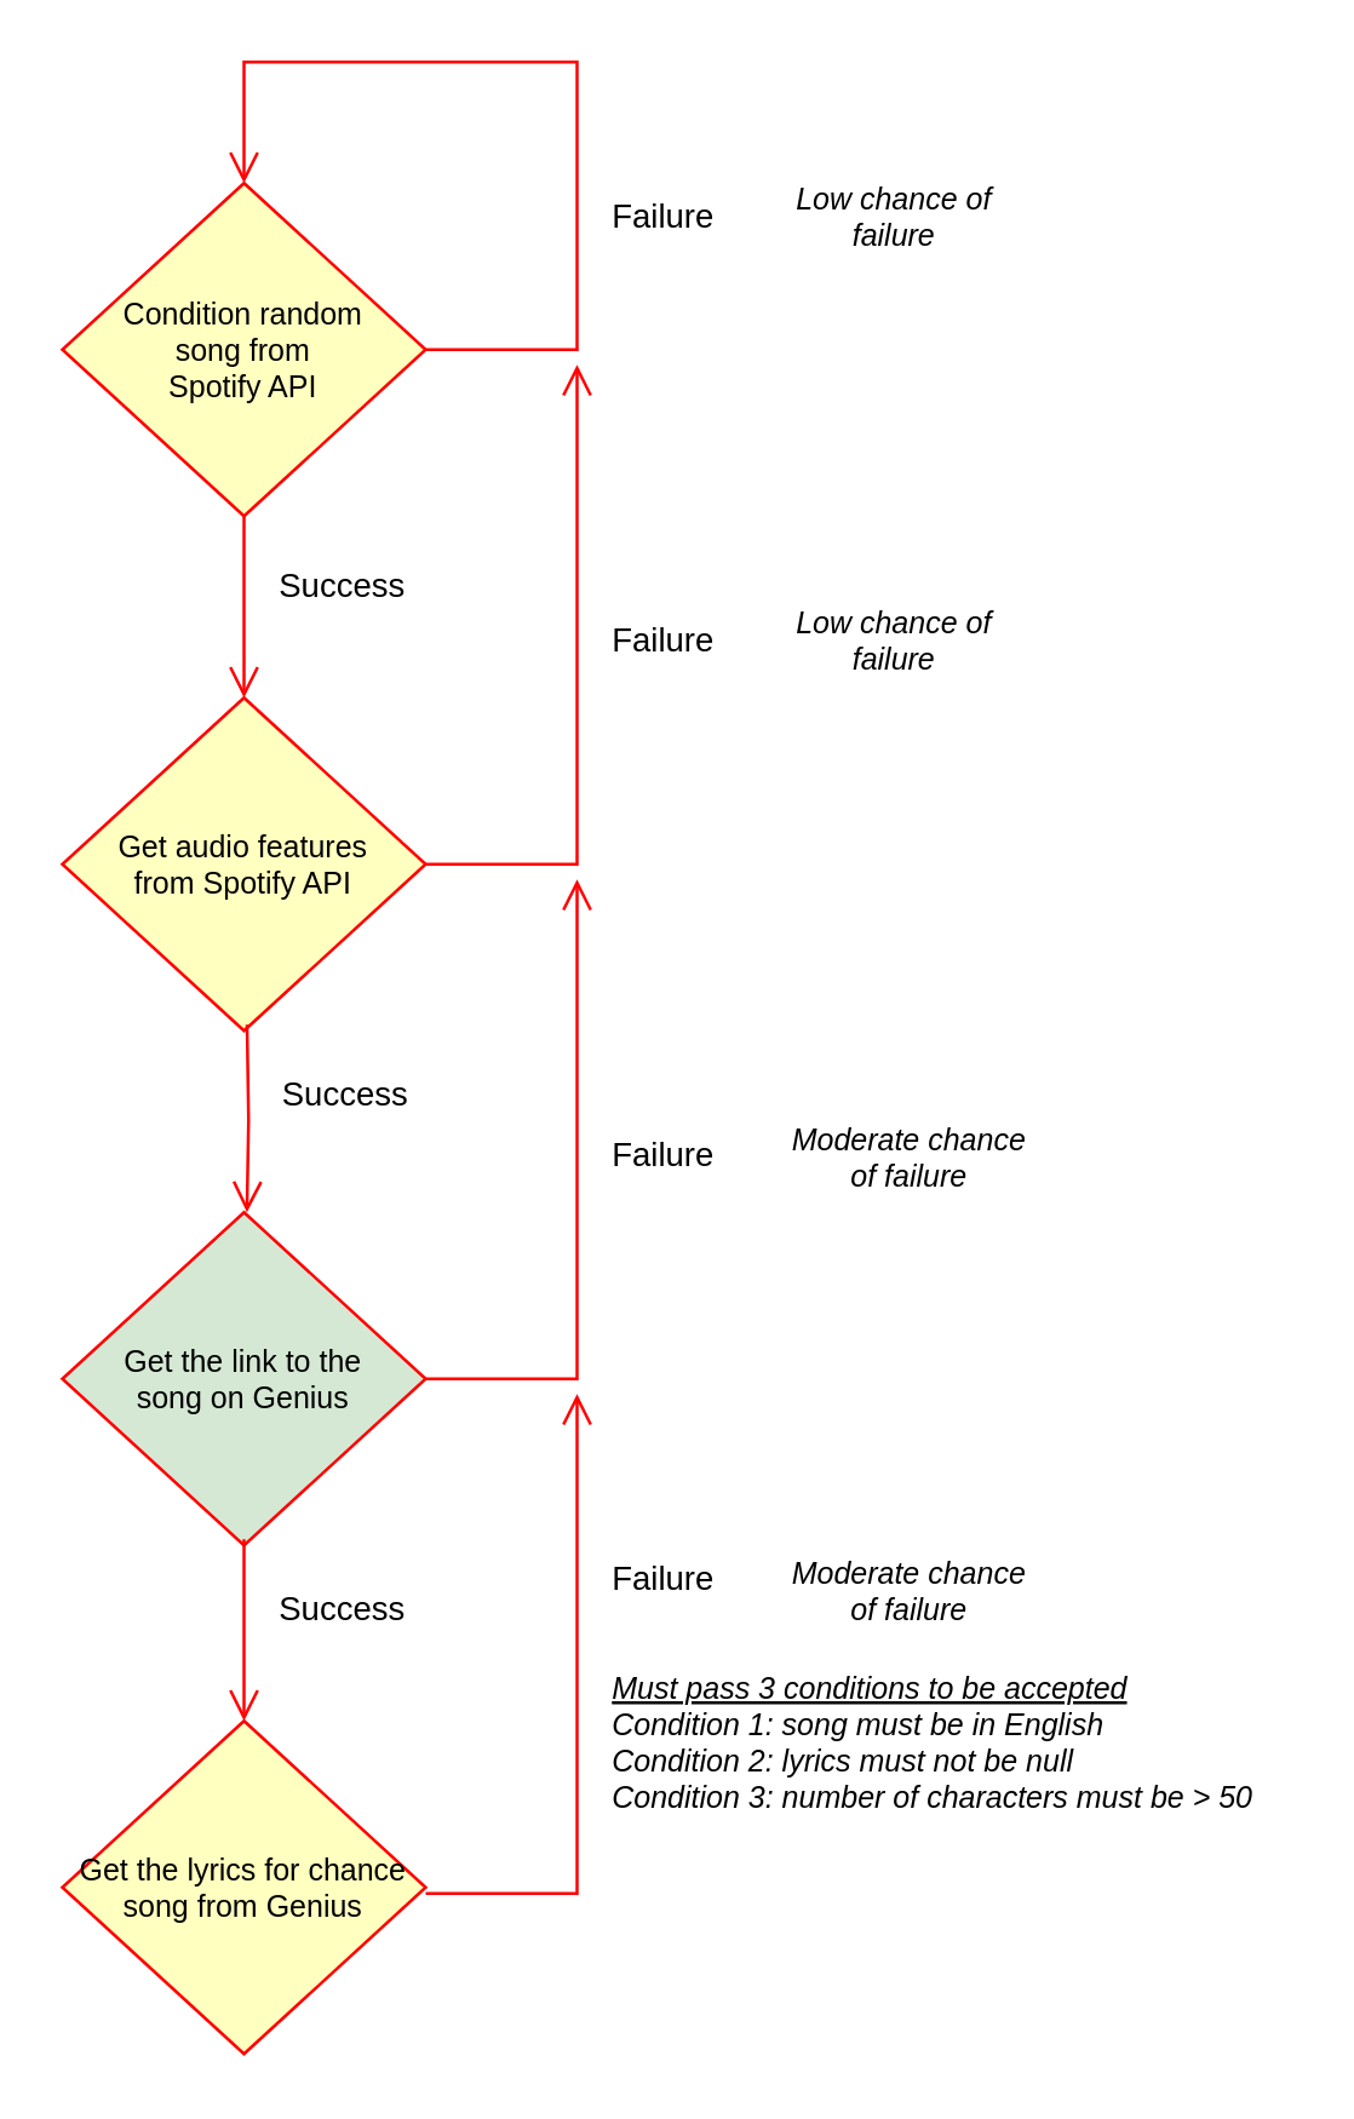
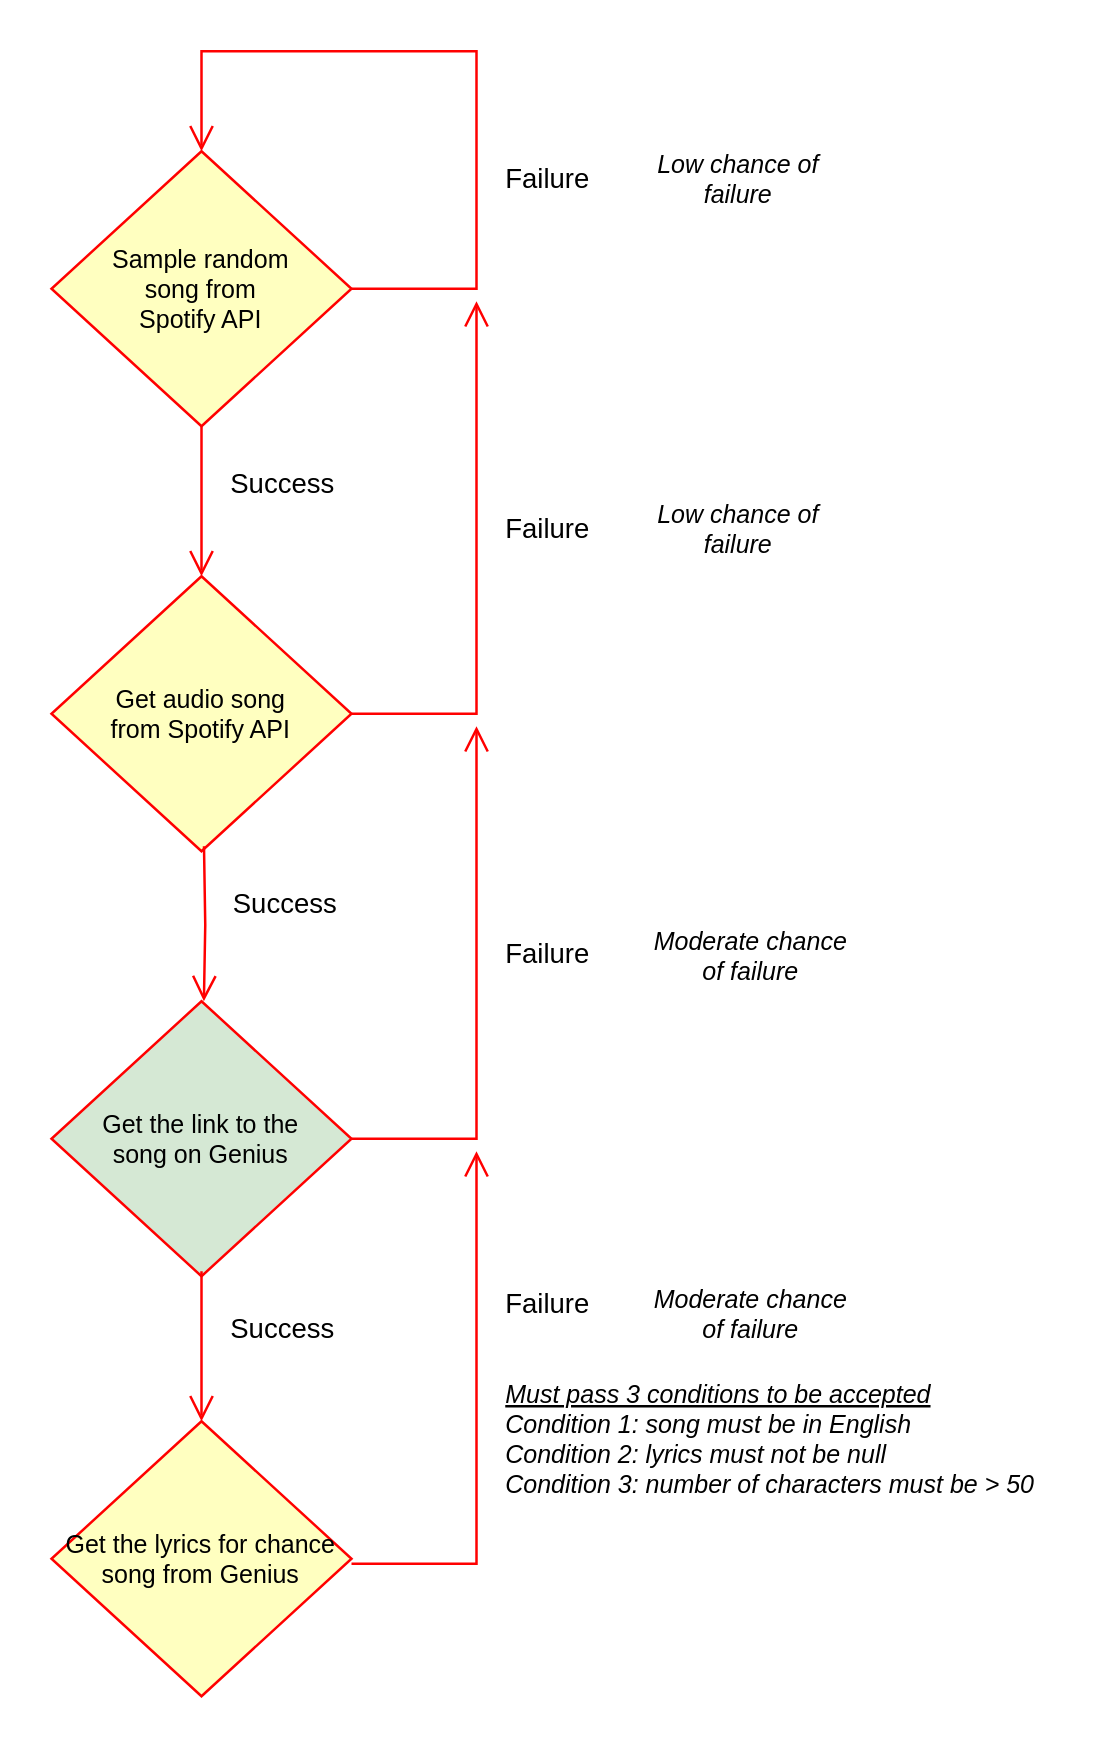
  <mxCell id="0" />
  <mxCell id="1" parent="0" />
- <mxCell id="2" value="Condition random&lt;br&gt;song from&lt;br&gt;Spotify API" style="rhombus;whiteSpace=wrap;html=1;fillColor=#ffffc0;strokeColor=#ff0000;fontSize=10;" vertex="1" parent="1"><mxGeometry x="20" y="60" width="120" height="110" as="geometry" /></mxCell>
+ <mxCell id="2" value="Sample random&lt;br&gt;song from&lt;br&gt;Spotify API" style="rhombus;whiteSpace=wrap;html=1;fillColor=#ffffc0;strokeColor=#ff0000;fontSize=10;" vertex="1" parent="1"><mxGeometry x="20" y="60" width="120" height="110" as="geometry" /></mxCell>
  <mxCell id="3" value="Failure" style="edgeStyle=orthogonalEdgeStyle;html=1;align=left;verticalAlign=bottom;endArrow=open;endSize=8;strokeColor=#ff0000;rounded=0;exitX=1;exitY=0.5;exitDx=0;exitDy=0;" edge="1" source="2" parent="1"><mxGeometry x="-0.424" y="-10" relative="1" as="geometry"><mxPoint x="80" y="60" as="targetPoint" /><mxPoint x="170" y="80" as="sourcePoint" /><Array as="points"><mxPoint x="190" y="115" /><mxPoint x="190" y="20" /><mxPoint x="80" y="20" /></Array><mxPoint as="offset" /></mxGeometry></mxCell>
  <mxCell id="4" value="Success" style="edgeStyle=orthogonalEdgeStyle;html=1;align=left;verticalAlign=top;endArrow=open;endSize=8;strokeColor=#ff0000;rounded=0;" edge="1" source="2" parent="1"><mxGeometry x="-0.667" y="10" relative="1" as="geometry"><mxPoint x="80" y="230" as="targetPoint" /><mxPoint as="offset" /></mxGeometry></mxCell>
- <mxCell id="5" value="Get audio features&lt;br&gt;from Spotify API" style="rhombus;whiteSpace=wrap;html=1;fillColor=#ffffc0;strokeColor=#ff0000;fontSize=10;" vertex="1" parent="1"><mxGeometry x="20" y="230" width="120" height="110" as="geometry" /></mxCell>
+ <mxCell id="5" value="Get audio song&lt;br&gt;from Spotify API" style="rhombus;whiteSpace=wrap;html=1;fillColor=#ffffc0;strokeColor=#ff0000;fontSize=10;" vertex="1" parent="1"><mxGeometry x="20" y="230" width="120" height="110" as="geometry" /></mxCell>
  <mxCell id="6" value="Success" style="edgeStyle=orthogonalEdgeStyle;html=1;align=left;verticalAlign=top;endArrow=open;endSize=8;strokeColor=#ff0000;rounded=0;entryX=0.508;entryY=0;entryDx=0;entryDy=0;entryPerimeter=0;" edge="1" parent="1" target="8"><mxGeometry x="-0.667" y="10" relative="1" as="geometry"><mxPoint x="81" y="398" as="targetPoint" /><mxPoint x="81" y="338" as="sourcePoint" /><mxPoint as="offset" /></mxGeometry></mxCell>
  <mxCell id="7" value="Failure" style="edgeStyle=orthogonalEdgeStyle;html=1;align=left;verticalAlign=bottom;endArrow=open;endSize=8;strokeColor=#ff0000;rounded=0;exitX=1;exitY=0.5;exitDx=0;exitDy=0;" edge="1" parent="1"><mxGeometry x="0.07" y="-10" relative="1" as="geometry"><mxPoint x="190" y="120" as="targetPoint" /><mxPoint x="140" y="285" as="sourcePoint" /><Array as="points"><mxPoint x="190" y="285" /></Array><mxPoint as="offset" /></mxGeometry></mxCell>
  <mxCell id="8" value="Get the link to the&lt;br&gt;song on Genius" style="rhombus;whiteSpace=wrap;html=1;fillColor=#d5e8d4;strokeColor=#ff0000;fontSize=10;" vertex="1" parent="1"><mxGeometry x="20" y="400" width="120" height="110" as="geometry" /></mxCell>
  <mxCell id="9" value="Low chance of failure" style="whiteSpace=wrap;html=1;fontSize=10;strokeColor=none;fontStyle=2" vertex="1" parent="1"><mxGeometry x="250" y="56" width="90" height="30" as="geometry" /></mxCell>
  <mxCell id="10" value="Low chance of failure" style="whiteSpace=wrap;html=1;fontSize=10;strokeColor=none;fontStyle=2" vertex="1" parent="1"><mxGeometry x="250" y="196" width="90" height="30" as="geometry" /></mxCell>
  <mxCell id="11" value="Failure" style="edgeStyle=orthogonalEdgeStyle;html=1;align=left;verticalAlign=bottom;endArrow=open;endSize=8;strokeColor=#ff0000;rounded=0;exitX=1;exitY=0.5;exitDx=0;exitDy=0;" edge="1" parent="1"><mxGeometry x="0.07" y="-10" relative="1" as="geometry"><mxPoint x="190" y="290" as="targetPoint" /><mxPoint x="140" y="455" as="sourcePoint" /><Array as="points"><mxPoint x="190" y="455" /></Array><mxPoint as="offset" /></mxGeometry></mxCell>
  <mxCell id="12" value="Moderate chance of failure" style="whiteSpace=wrap;html=1;fontSize=10;strokeColor=none;fontStyle=2" vertex="1" parent="1"><mxGeometry x="255" y="367" width="90" height="30" as="geometry" /></mxCell>
  <mxCell id="13" value="Success" style="edgeStyle=orthogonalEdgeStyle;html=1;align=left;verticalAlign=top;endArrow=open;endSize=8;strokeColor=#ff0000;rounded=0;" edge="1" parent="1"><mxGeometry x="-0.667" y="10" relative="1" as="geometry"><mxPoint x="80" y="568" as="targetPoint" /><mxPoint x="80" y="508" as="sourcePoint" /><mxPoint as="offset" /></mxGeometry></mxCell>
  <mxCell id="14" value="Get the lyrics for chance&lt;br&gt;song from Genius" style="rhombus;whiteSpace=wrap;html=1;fillColor=#ffffc0;strokeColor=#ff0000;fontSize=10;" vertex="1" parent="1"><mxGeometry x="20" y="568" width="120" height="110" as="geometry" /></mxCell>
  <mxCell id="15" value="Failure" style="edgeStyle=orthogonalEdgeStyle;html=1;align=left;verticalAlign=bottom;endArrow=open;endSize=8;strokeColor=#ff0000;rounded=0;exitX=1;exitY=0.5;exitDx=0;exitDy=0;" edge="1" parent="1"><mxGeometry x="0.349" y="-10" relative="1" as="geometry"><mxPoint x="190" y="460" as="targetPoint" /><mxPoint x="140" y="625" as="sourcePoint" /><Array as="points"><mxPoint x="190" y="625" /></Array><mxPoint as="offset" /></mxGeometry></mxCell>
  <mxCell id="16" value="Moderate chance of failure" style="whiteSpace=wrap;html=1;fontSize=10;strokeColor=none;fontStyle=2" vertex="1" parent="1"><mxGeometry x="255" y="510" width="90" height="30" as="geometry" /></mxCell>
  <mxCell id="17" value="&lt;u&gt;Must pass 3 conditions to be accepted&lt;/u&gt;&lt;br&gt;Condition 1: song must be in English&lt;br&gt;Condition 2: lyrics must not be null&lt;br&gt;Condition 3: number of characters must be &amp;gt; 50&amp;nbsp;" style="whiteSpace=wrap;html=1;fontSize=10;strokeColor=none;fontStyle=2;align=left;" vertex="1" parent="1"><mxGeometry x="200" y="540" width="225" height="70" as="geometry" /></mxCell>
